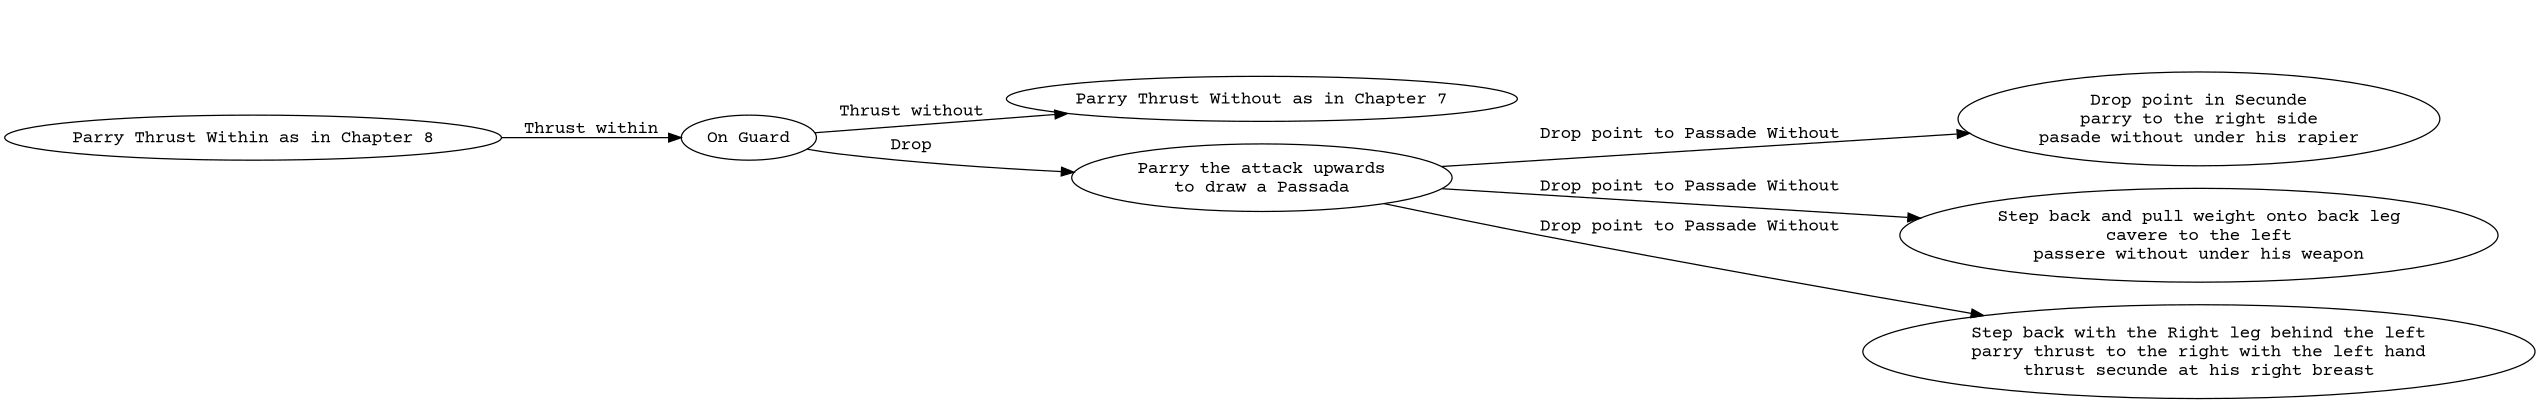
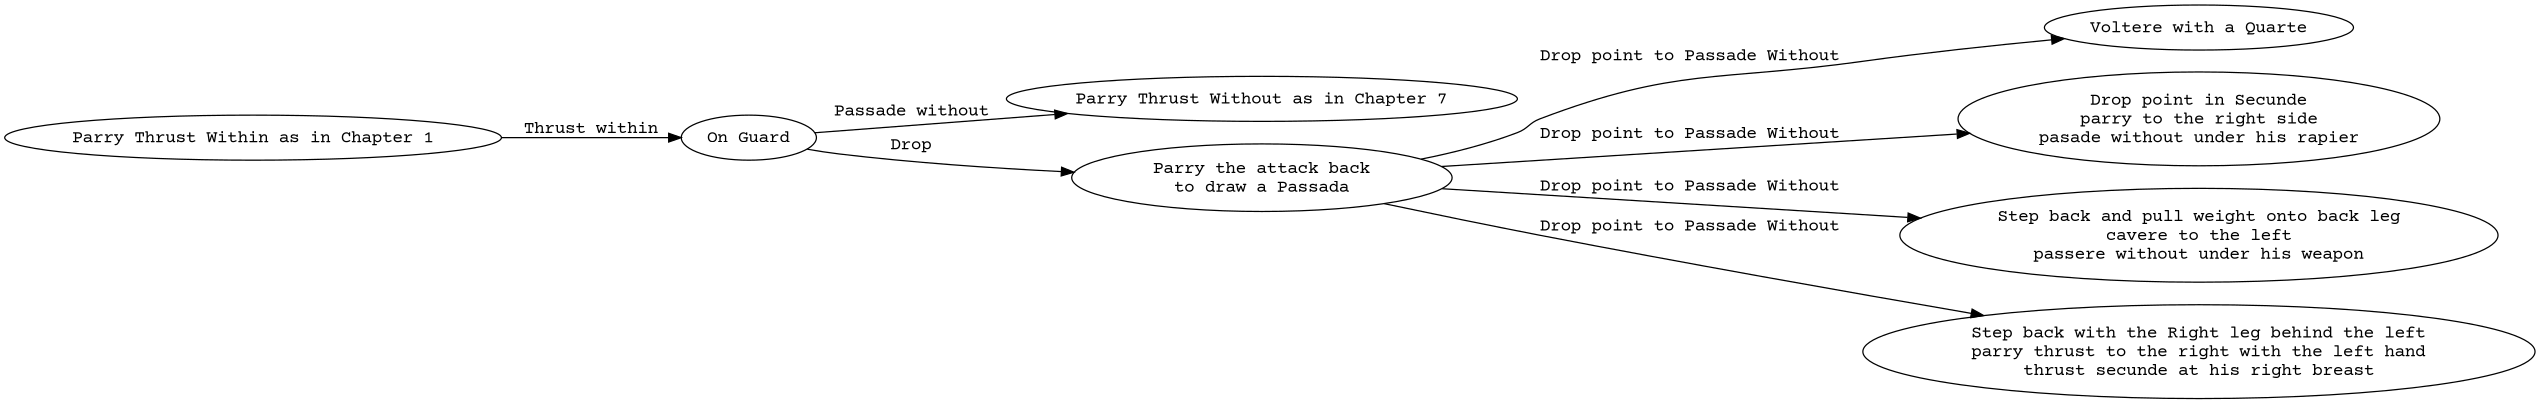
  digraph {
    fontname="Courier Prime"
    rankdir=LR
    node [fontname="Courier Prime"]
    edge [fontname="Courier Prime"]
    n1 [label="On Guard"]
    n2 [label="Parry Thrust Without as in Chapter 7"]
-   n3 [label="Parry the attack upwards\nto draw a Passada"]
-   n4 [label="Parry Thrust Within as in Chapter 8"]
+   n3 [label="Parry the attack back\nto draw a Passada"]
+   n4 [label="Parry Thrust Within as in Chapter 1"]
+   n5 [label="Voltere with a Quarte"]
    n6 [label="Drop point in Secunde\nparry to the right side\npasade without under his rapier"]
    n7 [label="Step back and pull weight onto back leg\ncavere to the left\npassere without under his weapon"]
    n8 [label="Step back with the Right leg behind the left\nparry thrust to the right with the left hand\nthrust secunde at his right breast"]
-   n1 -> n2 [label="Thrust without"]
+   n1 -> n2 [label="Passade without"]
    n1 -> n3 [label=Drop]
+   n3 -> n5 [label="Drop point to Passade Without"]
    n3 -> n6 [label="Drop point to Passade Without"]
    n3 -> n7 [label="Drop point to Passade Without"]
    n3 -> n8 [label="Drop point to Passade Without"]
    n4 -> n1 [label="Thrust within"]
  }
